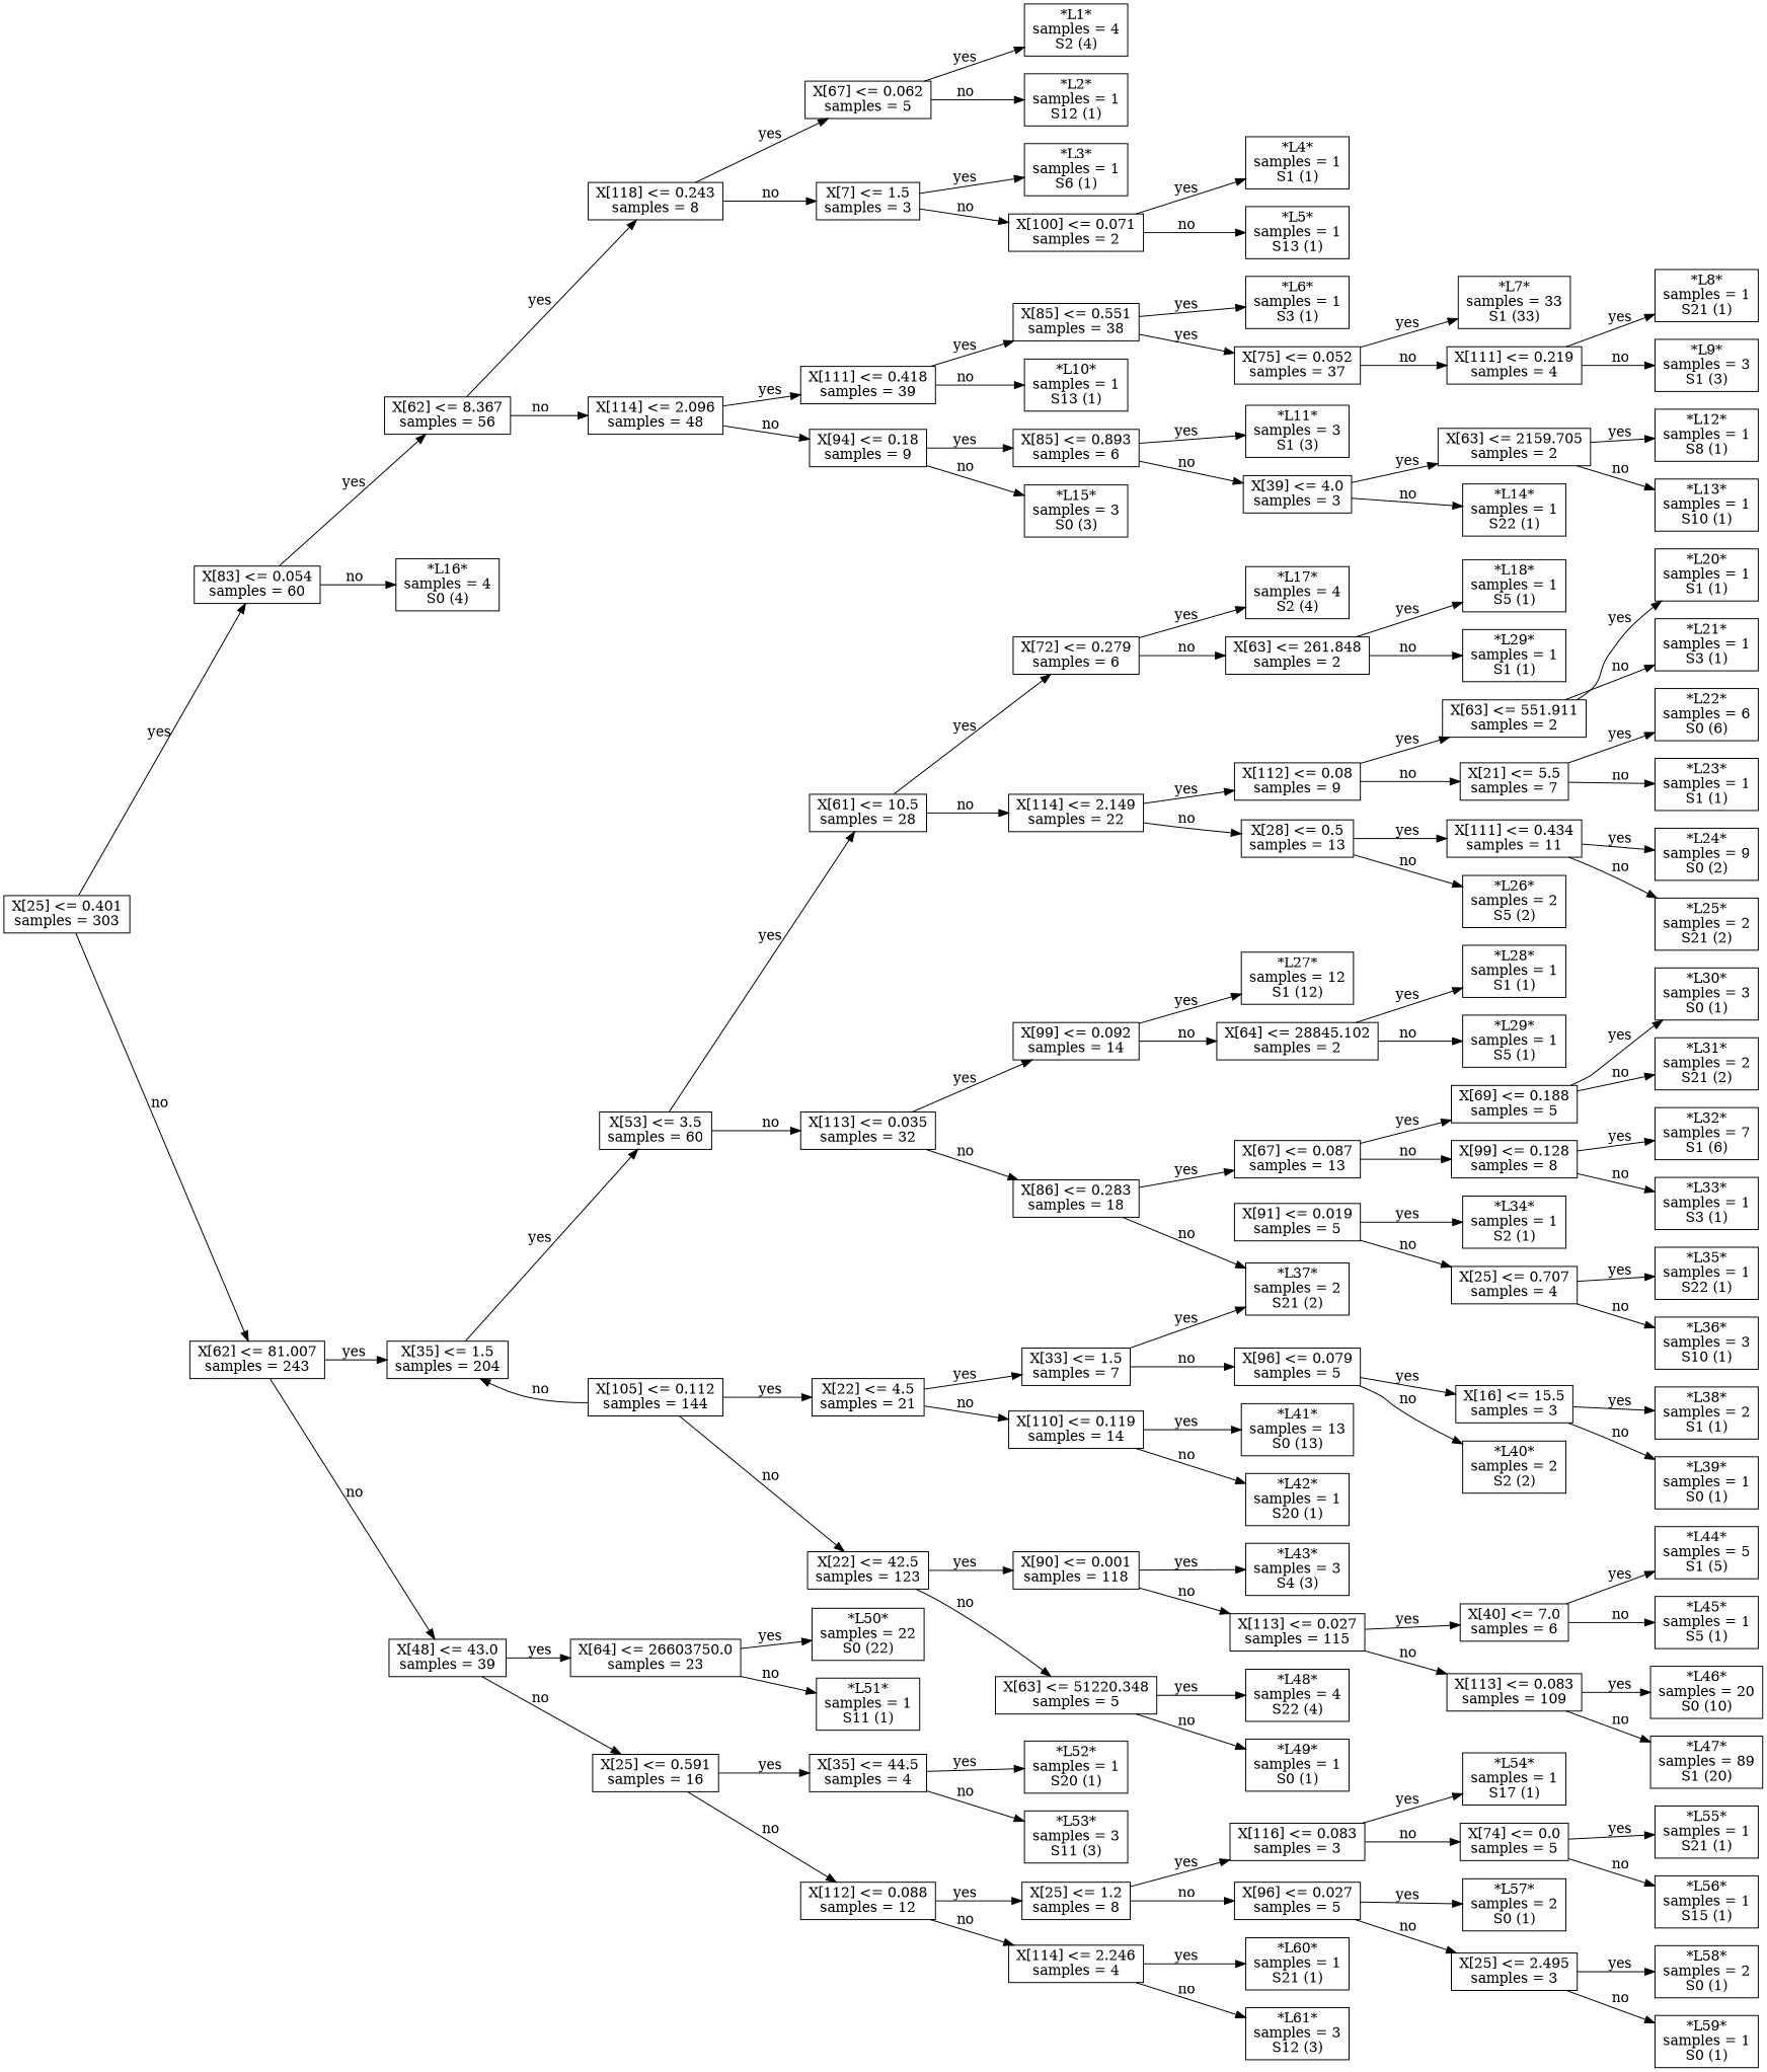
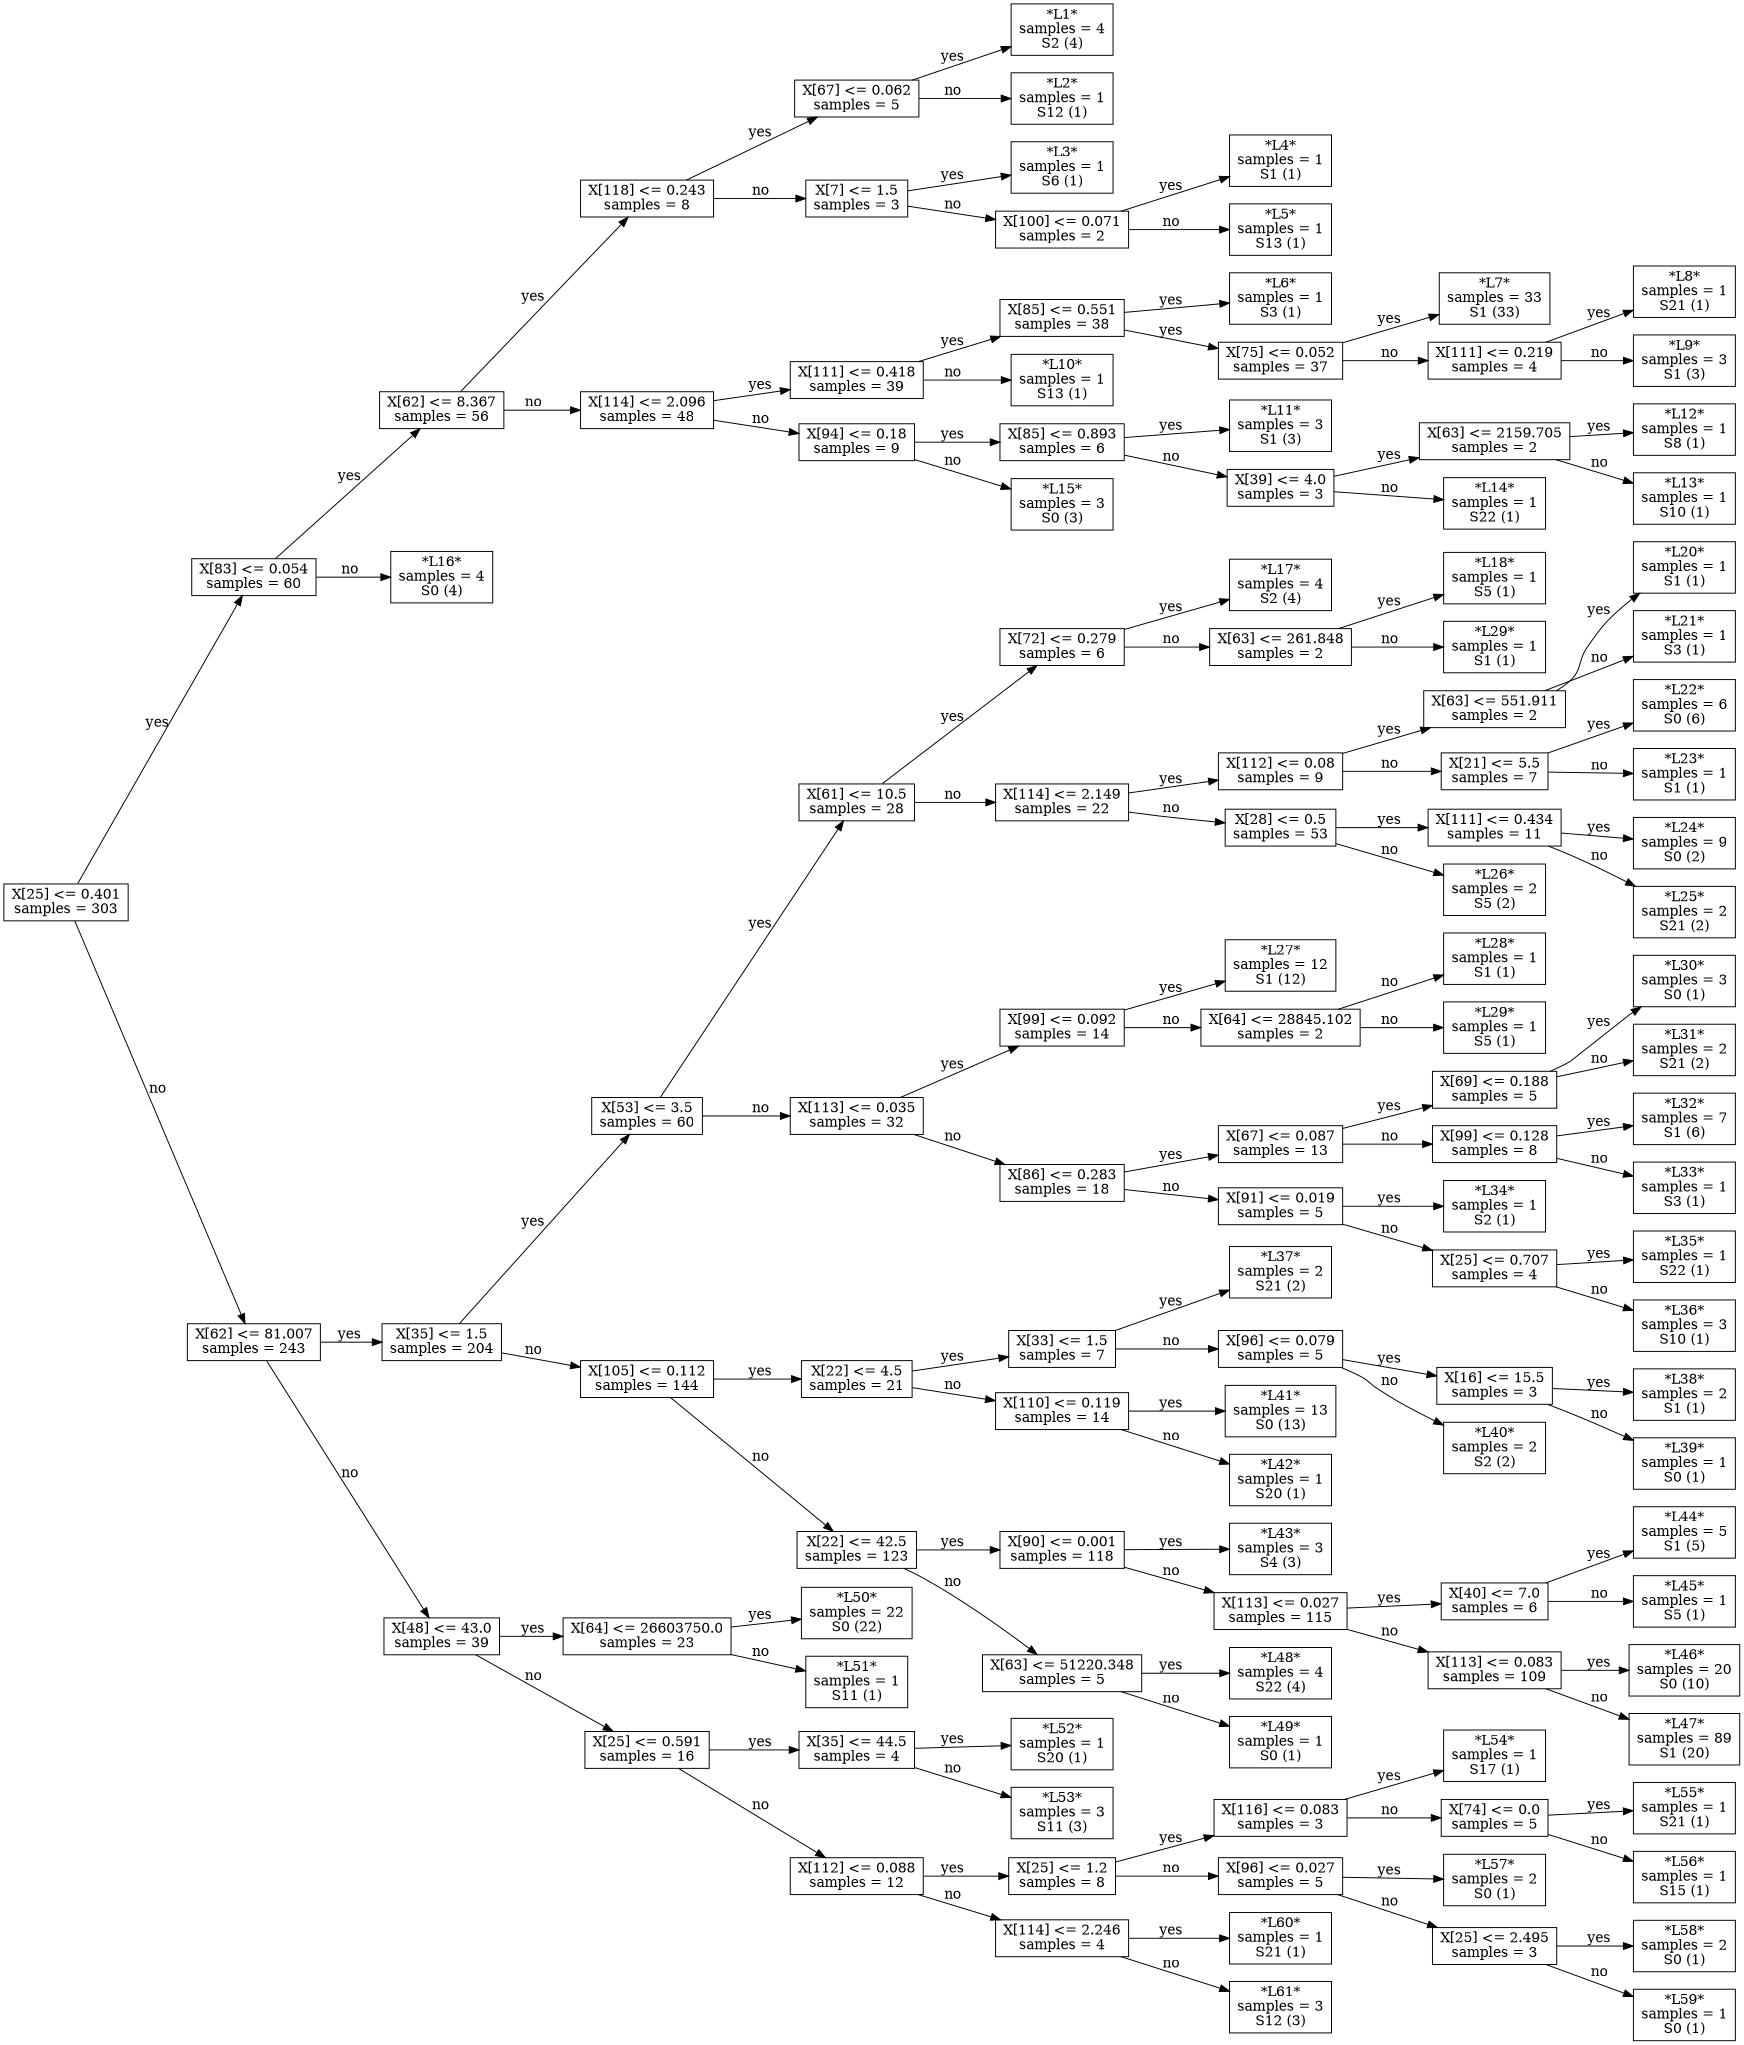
  digraph {
    rankdir=LR
    node [shape=box]
    n1 [label="X[25] <= 0.401\nsamples = 303\n"]
    n2 [label="X[83] <= 0.054\nsamples = 60\n"]
    n3 [label="X[62] <= 81.007\nsamples = 243\n"]
    n4 [label="X[62] <= 8.367\nsamples = 56\n"]
    n5 [label="*L16*\nsamples = 4\nS0 (4)\n"]
    n6 [label="X[35] <= 1.5\nsamples = 204\n"]
    n7 [label="X[48] <= 43.0\nsamples = 39\n"]
    n8 [label="X[118] <= 0.243\nsamples = 8\n"]
    n9 [label="X[114] <= 2.096\nsamples = 48\n"]
    n10 [label="X[67] <= 0.062\nsamples = 5\n"]
    n11 [label="X[7] <= 1.5\nsamples = 3\n"]
    n12 [label="X[111] <= 0.418\nsamples = 39\n"]
    n13 [label="X[94] <= 0.18\nsamples = 9\n"]
    n14 [label="*L1*\nsamples = 4\nS2 (4)\n"]
    n15 [label="*L2*\nsamples = 1\nS12 (1)\n"]
    n16 [label="*L3*\nsamples = 1\nS6 (1)\n"]
    n17 [label="X[100] <= 0.071\nsamples = 2\n"]
    n18 [label="*L4*\nsamples = 1\nS1 (1)\n"]
    n19 [label="*L5*\nsamples = 1\nS13 (1)\n"]
    n20 [label="X[85] <= 0.551\nsamples = 38\n"]
    n21 [label="*L10*\nsamples = 1\nS13 (1)\n"]
    n22 [label="X[85] <= 0.893\nsamples = 6\n"]
    n23 [label="*L15*\nsamples = 3\nS0 (3)\n"]
    n24 [label="*L6*\nsamples = 1\nS3 (1)\n"]
    n25 [label="X[75] <= 0.052\nsamples = 37\n"]
    n26 [label="*L7*\nsamples = 33\nS1 (33)\n"]
    n27 [label="X[111] <= 0.219\nsamples = 4\n"]
    n28 [label="*L8*\nsamples = 1\nS21 (1)\n"]
    n29 [label="*L9*\nsamples = 3\nS1 (3)\n"]
    n30 [label="*L11*\nsamples = 3\nS1 (3)\n"]
    n31 [label="X[39] <= 4.0\nsamples = 3\n"]
    n32 [label="X[63] <= 2159.705\nsamples = 2\n"]
    n33 [label="*L14*\nsamples = 1\nS22 (1)\n"]
    n34 [label="*L12*\nsamples = 1\nS8 (1)\n"]
    n35 [label="*L13*\nsamples = 1\nS10 (1)\n"]
    n36 [label="X[53] <= 3.5\nsamples = 60\n"]
    n37 [label="X[105] <= 0.112\nsamples = 144\n"]
    n38 [label="X[64] <= 26603750.0\nsamples = 23\n"]
    n39 [label="X[25] <= 0.591\nsamples = 16\n"]
    n40 [label="X[61] <= 10.5\nsamples = 28\n"]
    n41 [label="X[113] <= 0.035\nsamples = 32\n"]
    n42 [label="X[22] <= 4.5\nsamples = 21\n"]
    n43 [label="X[22] <= 42.5\nsamples = 123\n"]
    n44 [label="X[72] <= 0.279\nsamples = 6\n"]
    n45 [label="X[114] <= 2.149\nsamples = 22\n"]
    n46 [label="X[99] <= 0.092\nsamples = 14\n"]
    n47 [label="X[86] <= 0.283\nsamples = 18\n"]
    n48 [label="*L17*\nsamples = 4\nS2 (4)\n"]
    n49 [label="X[63] <= 261.848\nsamples = 2\n"]
    n50 [label="X[112] <= 0.08\nsamples = 9\n"]
-   n51 [label="X[28] <= 0.5\nsamples = 13\n"]
+   n51 [label="X[28] <= 0.5\nsamples = 53\n"]
    n52 [label="*L18*\nsamples = 1\nS5 (1)\n"]
    n53 [label="*L29*\nsamples = 1\nS1 (1)\n"]
    n54 [label="X[63] <= 551.911\nsamples = 2\n"]
    n55 [label="X[21] <= 5.5\nsamples = 7\n"]
    n56 [label="X[111] <= 0.434\nsamples = 11\n"]
    n57 [label="*L26*\nsamples = 2\nS5 (2)\n"]
    n58 [label="*L20*\nsamples = 1\nS1 (1)\n"]
    n59 [label="*L21*\nsamples = 1\nS3 (1)\n"]
    n60 [label="*L22*\nsamples = 6\nS0 (6)\n"]
    n61 [label="*L23*\nsamples = 1\nS1 (1)\n"]
    n62 [label="*L24*\nsamples = 9\nS0 (2)\n"]
    n63 [label="*L25*\nsamples = 2\nS21 (2)\n"]
    n64 [label="*L27*\nsamples = 12\nS1 (12)\n"]
    n65 [label="X[64] <= 28845.102\nsamples = 2\n"]
    n66 [label="X[67] <= 0.087\nsamples = 13\n"]
    n67 [label="X[91] <= 0.019\nsamples = 5\n"]
    n68 [label="*L28*\nsamples = 1\nS1 (1)\n"]
    n69 [label="*L29*\nsamples = 1\nS5 (1)\n"]
    n70 [label="X[69] <= 0.188\nsamples = 5\n"]
    n71 [label="X[99] <= 0.128\nsamples = 8\n"]
    n72 [label="*L34*\nsamples = 1\nS2 (1)\n"]
    n73 [label="X[25] <= 0.707\nsamples = 4\n"]
    n74 [label="*L30*\nsamples = 3\nS0 (1)\n"]
    n75 [label="*L31*\nsamples = 2\nS21 (2)\n"]
    n76 [label="*L32*\nsamples = 7\nS1 (6)\n"]
    n77 [label="*L33*\nsamples = 1\nS3 (1)\n"]
    n78 [label="*L35*\nsamples = 1\nS22 (1)\n"]
    n79 [label="*L36*\nsamples = 3\nS10 (1)\n"]
    n80 [label="X[33] <= 1.5\nsamples = 7\n"]
    n81 [label="X[110] <= 0.119\nsamples = 14\n"]
    n82 [label="X[90] <= 0.001\nsamples = 118\n"]
    n83 [label="X[63] <= 51220.348\nsamples = 5\n"]
    n84 [label="*L37*\nsamples = 2\nS21 (2)\n"]
    n85 [label="X[96] <= 0.079\nsamples = 5\n"]
    n86 [label="*L41*\nsamples = 13\nS0 (13)\n"]
    n87 [label="*L42*\nsamples = 1\nS20 (1)\n"]
    n88 [label="X[16] <= 15.5\nsamples = 3\n"]
    n89 [label="*L40*\nsamples = 2\nS2 (2)\n"]
    n90 [label="*L38*\nsamples = 2\nS1 (1)\n"]
    n91 [label="*L39*\nsamples = 1\nS0 (1)\n"]
    n92 [label="*L43*\nsamples = 3\nS4 (3)\n"]
    n93 [label="X[113] <= 0.027\nsamples = 115\n"]
    n94 [label="*L48*\nsamples = 4\nS22 (4)\n"]
    n95 [label="*L49*\nsamples = 1\nS0 (1)\n"]
    n96 [label="X[40] <= 7.0\nsamples = 6\n"]
    n97 [label="X[113] <= 0.083\nsamples = 109\n"]
    n98 [label="*L44*\nsamples = 5\nS1 (5)\n"]
    n99 [label="*L45*\nsamples = 1\nS5 (1)\n"]
    n100 [label="*L46*\nsamples = 20\nS0 (10)\n"]
    n101 [label="*L47*\nsamples = 89\nS1 (20)\n"]
    n102 [label="*L50*\nsamples = 22\nS0 (22)\n"]
    n103 [label="*L51*\nsamples = 1\nS11 (1)\n"]
    n104 [label="X[35] <= 44.5\nsamples = 4\n"]
    n105 [label="X[112] <= 0.088\nsamples = 12\n"]
    n106 [label="*L52*\nsamples = 1\nS20 (1)\n"]
    n107 [label="*L53*\nsamples = 3\nS11 (3)\n"]
    n108 [label="X[25] <= 1.2\nsamples = 8\n"]
    n109 [label="X[114] <= 2.246\nsamples = 4\n"]
    n110 [label="X[116] <= 0.083\nsamples = 3\n"]
    n111 [label="X[96] <= 0.027\nsamples = 5\n"]
    n112 [label="*L60*\nsamples = 1\nS21 (1)\n"]
    n113 [label="*L61*\nsamples = 3\nS12 (3)\n"]
    n114 [label="*L54*\nsamples = 1\nS17 (1)\n"]
    n115 [label="X[74] <= 0.0\nsamples = 5\n"]
    n116 [label="*L57*\nsamples = 2\nS0 (1)\n"]
    n117 [label="X[25] <= 2.495\nsamples = 3\n"]
    n118 [label="*L55*\nsamples = 1\nS21 (1)\n"]
    n119 [label="*L56*\nsamples = 1\nS15 (1)\n"]
    n120 [label="*L58*\nsamples = 2\nS0 (1)\n"]
    n121 [label="*L59*\nsamples = 1\nS0 (1)\n"]
    n1 -> n2 [label=yes]
    n1 -> n3 [label=no]
    n2 -> n4 [label=yes]
    n2 -> n5 [label=no]
    n3 -> n6 [label=yes]
    n3 -> n7 [label=no]
    n4 -> n8 [label=yes]
    n4 -> n9 [label=no]
    n6 -> n36 [label=yes]
-   n37 -> n6 [label=no]
+   n6 -> n37 [label=no]
    n7 -> n38 [label=yes]
    n7 -> n39 [label=no]
    n8 -> n10 [label=yes]
    n8 -> n11 [label=no]
    n9 -> n12 [label=yes]
    n9 -> n13 [label=no]
    n10 -> n14 [label=yes]
    n10 -> n15 [label=no]
    n11 -> n16 [label=yes]
    n11 -> n17 [label=no]
    n12 -> n20 [label=yes]
    n12 -> n21 [label=no]
    n13 -> n22 [label=yes]
    n13 -> n23 [label=no]
    n17 -> n18 [label=yes]
    n17 -> n19 [label=no]
    n20 -> n24 [label=yes]
    n20 -> n25 [label=yes]
    n22 -> n30 [label=yes]
    n22 -> n31 [label=no]
    n25 -> n26 [label=yes]
    n25 -> n27 [label=no]
    n27 -> n28 [label=yes]
    n27 -> n29 [label=no]
    n31 -> n32 [label=yes]
    n31 -> n33 [label=no]
    n32 -> n34 [label=yes]
    n32 -> n35 [label=no]
    n36 -> n40 [label=yes]
    n36 -> n41 [label=no]
    n37 -> n42 [label=yes]
    n37 -> n43 [label=no]
    n38 -> n102 [label=yes]
    n38 -> n103 [label=no]
    n39 -> n104 [label=yes]
    n39 -> n105 [label=no]
    n40 -> n44 [label=yes]
    n40 -> n45 [label=no]
    n41 -> n46 [label=yes]
    n41 -> n47 [label=no]
    n42 -> n80 [label=yes]
    n42 -> n81 [label=no]
    n43 -> n82 [label=yes]
    n43 -> n83 [label=no]
    n44 -> n48 [label=yes]
    n44 -> n49 [label=no]
    n45 -> n50 [label=yes]
    n45 -> n51 [label=no]
    n46 -> n64 [label=yes]
    n46 -> n65 [label=no]
    n47 -> n66 [label=yes]
-   n47 -> n84 [label=no]
+   n47 -> n67 [label=no]
    n49 -> n52 [label=yes]
    n49 -> n53 [label=no]
    n50 -> n54 [label=yes]
    n50 -> n55 [label=no]
    n51 -> n56 [label=yes]
    n51 -> n57 [label=no]
    n54 -> n58 [label=yes]
    n54 -> n59 [label=no]
    n55 -> n60 [label=yes]
    n55 -> n61 [label=no]
    n56 -> n62 [label=yes]
    n56 -> n63 [label=no]
-   n65 -> n68 [label=yes]
+   n65 -> n68 [label=no]
    n65 -> n69 [label=no]
    n66 -> n70 [label=yes]
    n66 -> n71 [label=no]
    n67 -> n72 [label=yes]
    n67 -> n73 [label=no]
    n70 -> n74 [label=yes]
    n70 -> n75 [label=no]
    n71 -> n76 [label=yes]
    n71 -> n77 [label=no]
    n73 -> n78 [label=yes]
    n73 -> n79 [label=no]
    n80 -> n84 [label=yes]
    n80 -> n85 [label=no]
    n81 -> n86 [label=yes]
    n81 -> n87 [label=no]
    n82 -> n92 [label=yes]
    n82 -> n93 [label=no]
    n83 -> n94 [label=yes]
    n83 -> n95 [label=no]
    n85 -> n88 [label=yes]
    n85 -> n89 [label=no]
    n88 -> n90 [label=yes]
    n88 -> n91 [label=no]
    n93 -> n96 [label=yes]
    n93 -> n97 [label=no]
    n96 -> n98 [label=yes]
    n96 -> n99 [label=no]
    n97 -> n100 [label=yes]
    n97 -> n101 [label=no]
    n104 -> n106 [label=yes]
    n104 -> n107 [label=no]
    n105 -> n108 [label=yes]
    n105 -> n109 [label=no]
    n108 -> n110 [label=yes]
    n108 -> n111 [label=no]
    n109 -> n112 [label=yes]
    n109 -> n113 [label=no]
    n110 -> n114 [label=yes]
    n110 -> n115 [label=no]
    n111 -> n116 [label=yes]
    n111 -> n117 [label=no]
    n115 -> n118 [label=yes]
    n115 -> n119 [label=no]
    n117 -> n120 [label=yes]
    n117 -> n121 [label=no]
  }
